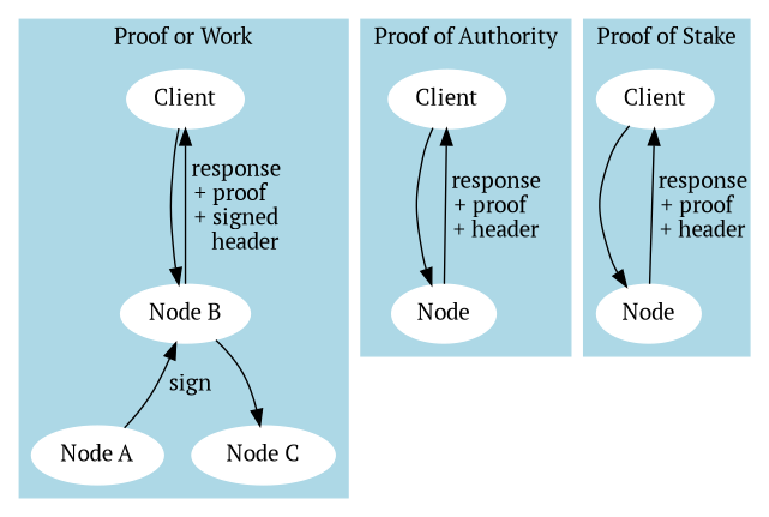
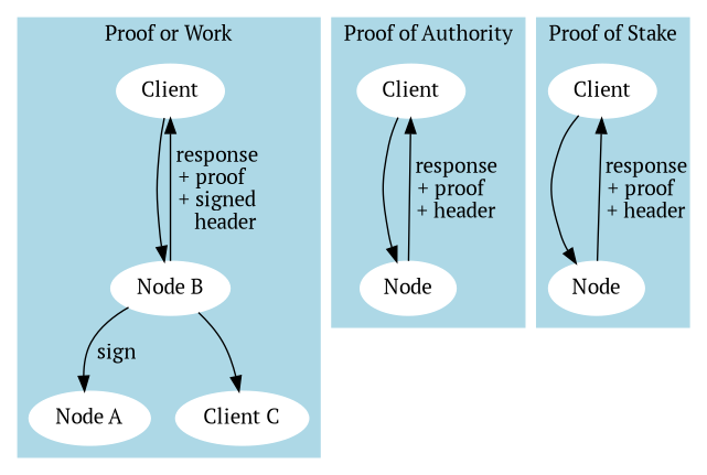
  digraph {
    fontname="PT Serif"
    node [color=white fontname="PT Serif" style=filled]
    edge [fontname="PT Serif"]
    n1 [label=Client]
    n2 [label="Node B"]
    n3 [label="Node A"]
-   n4 [label="Node C"]
+   n4 [label="Client C"]
    n5 [label=Client]
    n6 [label="Node"]
    n7 [label=Client]
    n8 [label="Node"]
    subgraph cluster_1 {
      color=lightblue
      label="Proof or Work"
      style=filled
      n1
      n2
      n3
      n4
    }
    subgraph cluster_2 {
      color=lightblue
      label="Proof of Authority"
      style=filled
      n5
      n6
    }
    subgraph cluster_3 {
      color=lightblue
      label="Proof of Stake"
      rank=same
      style=filled
      n7
      n8
    }
    n1 -> n2
    n2 -> n1 [label=" response\n + proof  \n + signed\n    header"]
-   n3 -> n2 [label=" sign"]
+   n2 -> n3 [label=" sign"]
    n2 -> n4
    n5 -> n6
    n6 -> n5 [label=" response\n + proof  \n + header"]
    n7 -> n8
    n8 -> n7 [label=" response\n + proof  \n + header"]
  }
